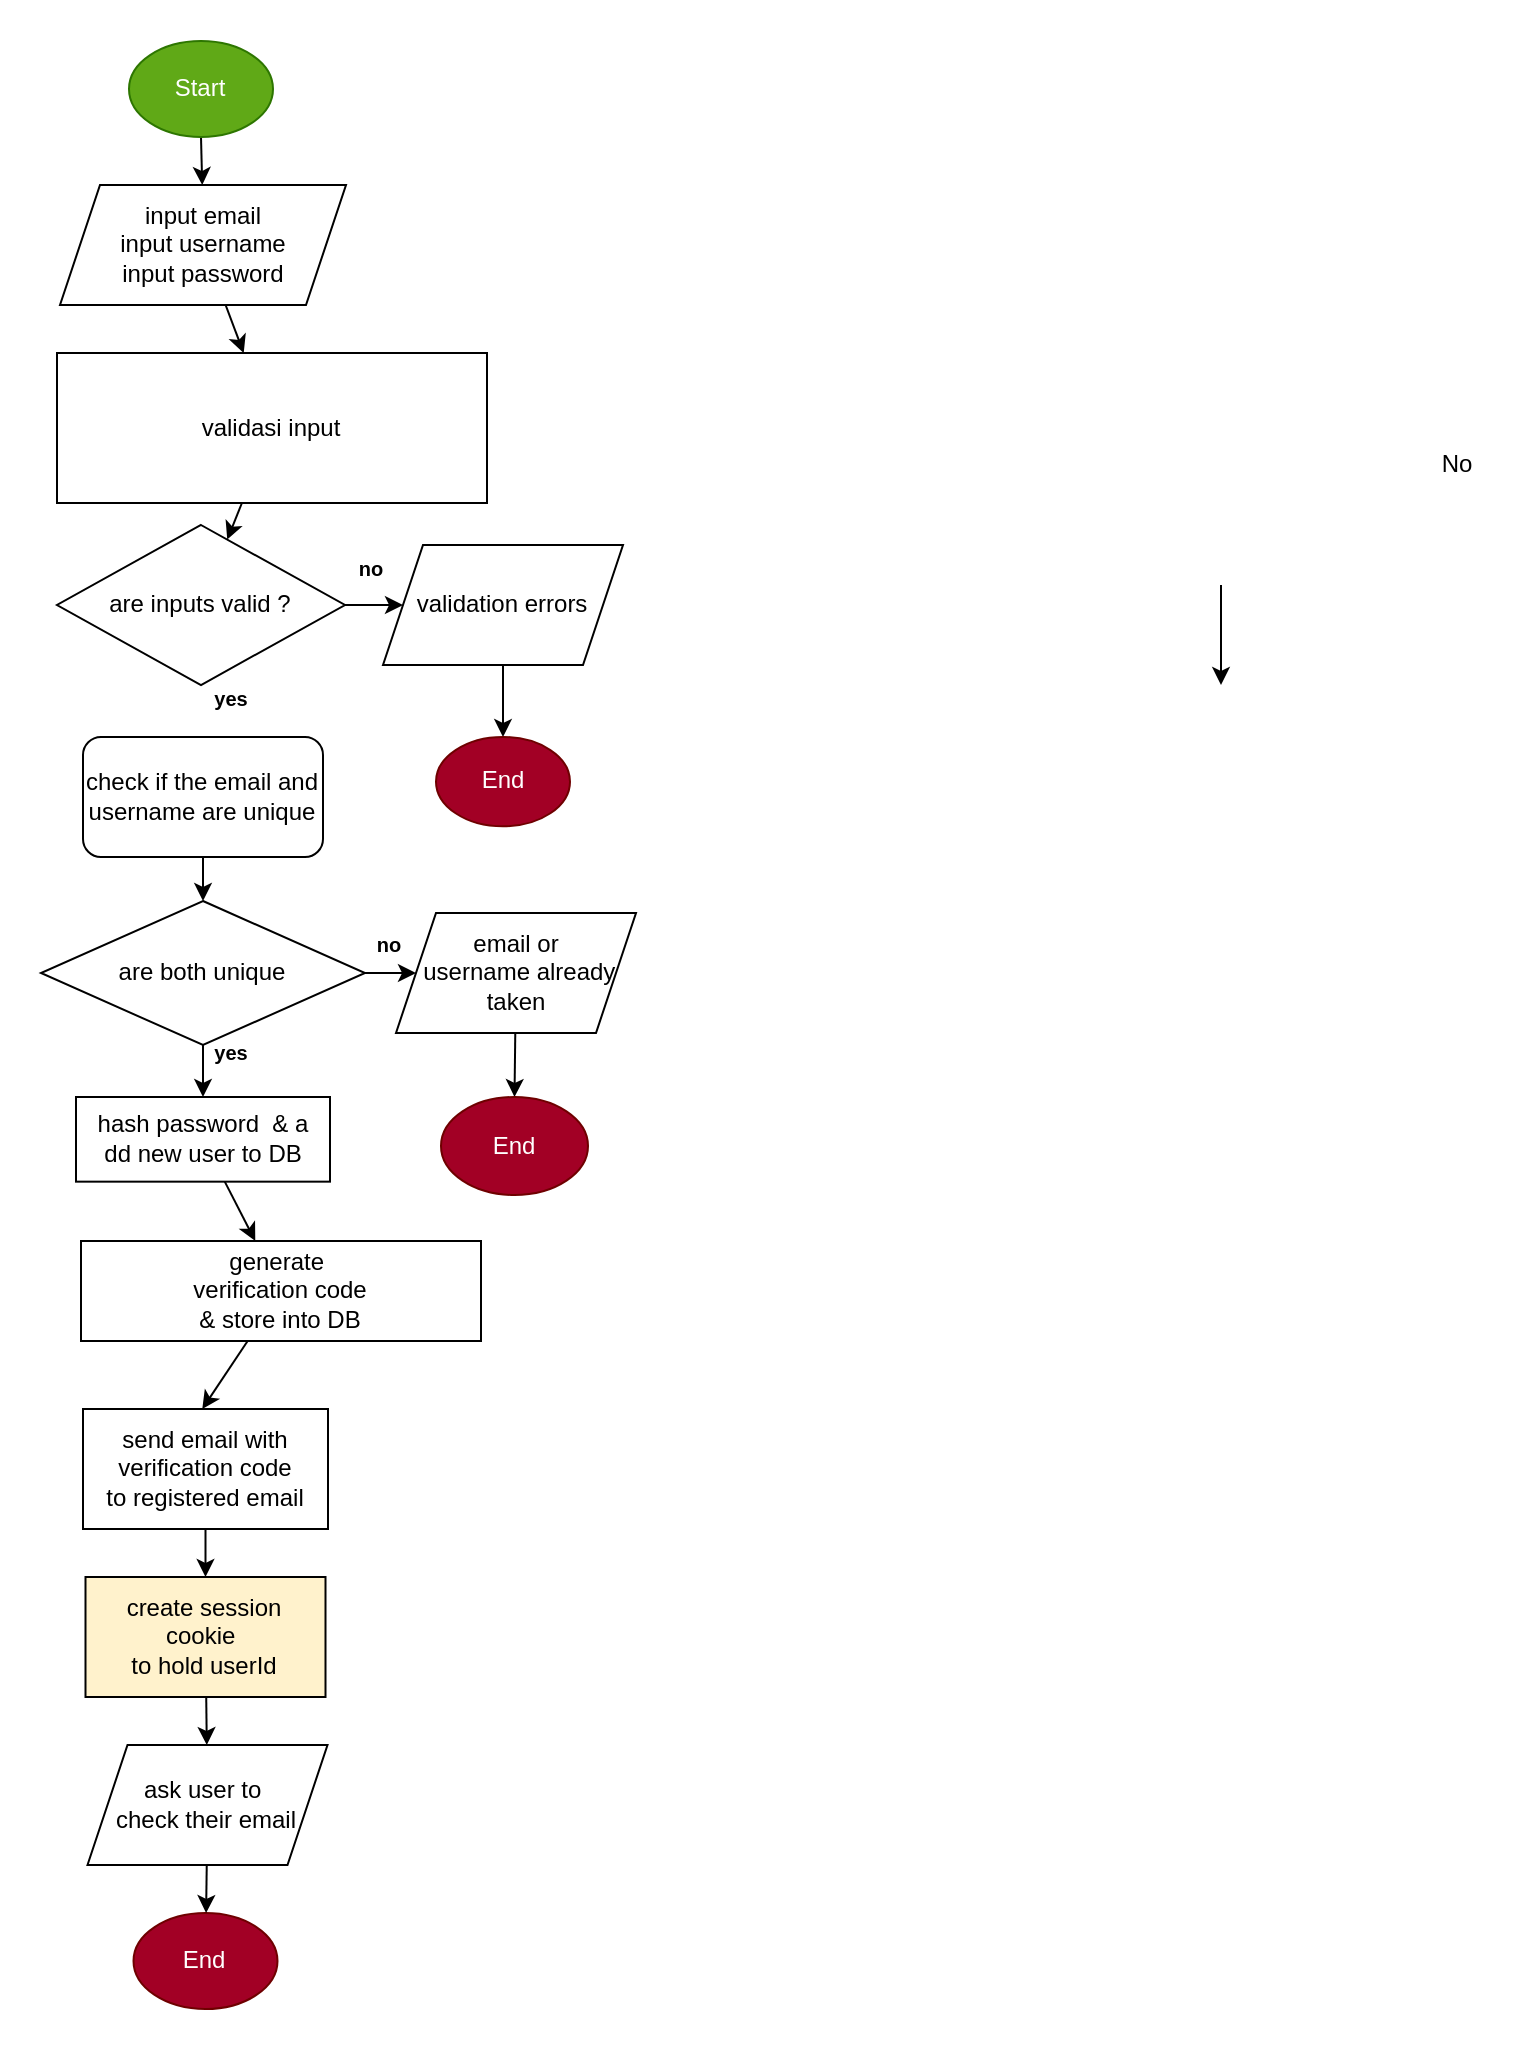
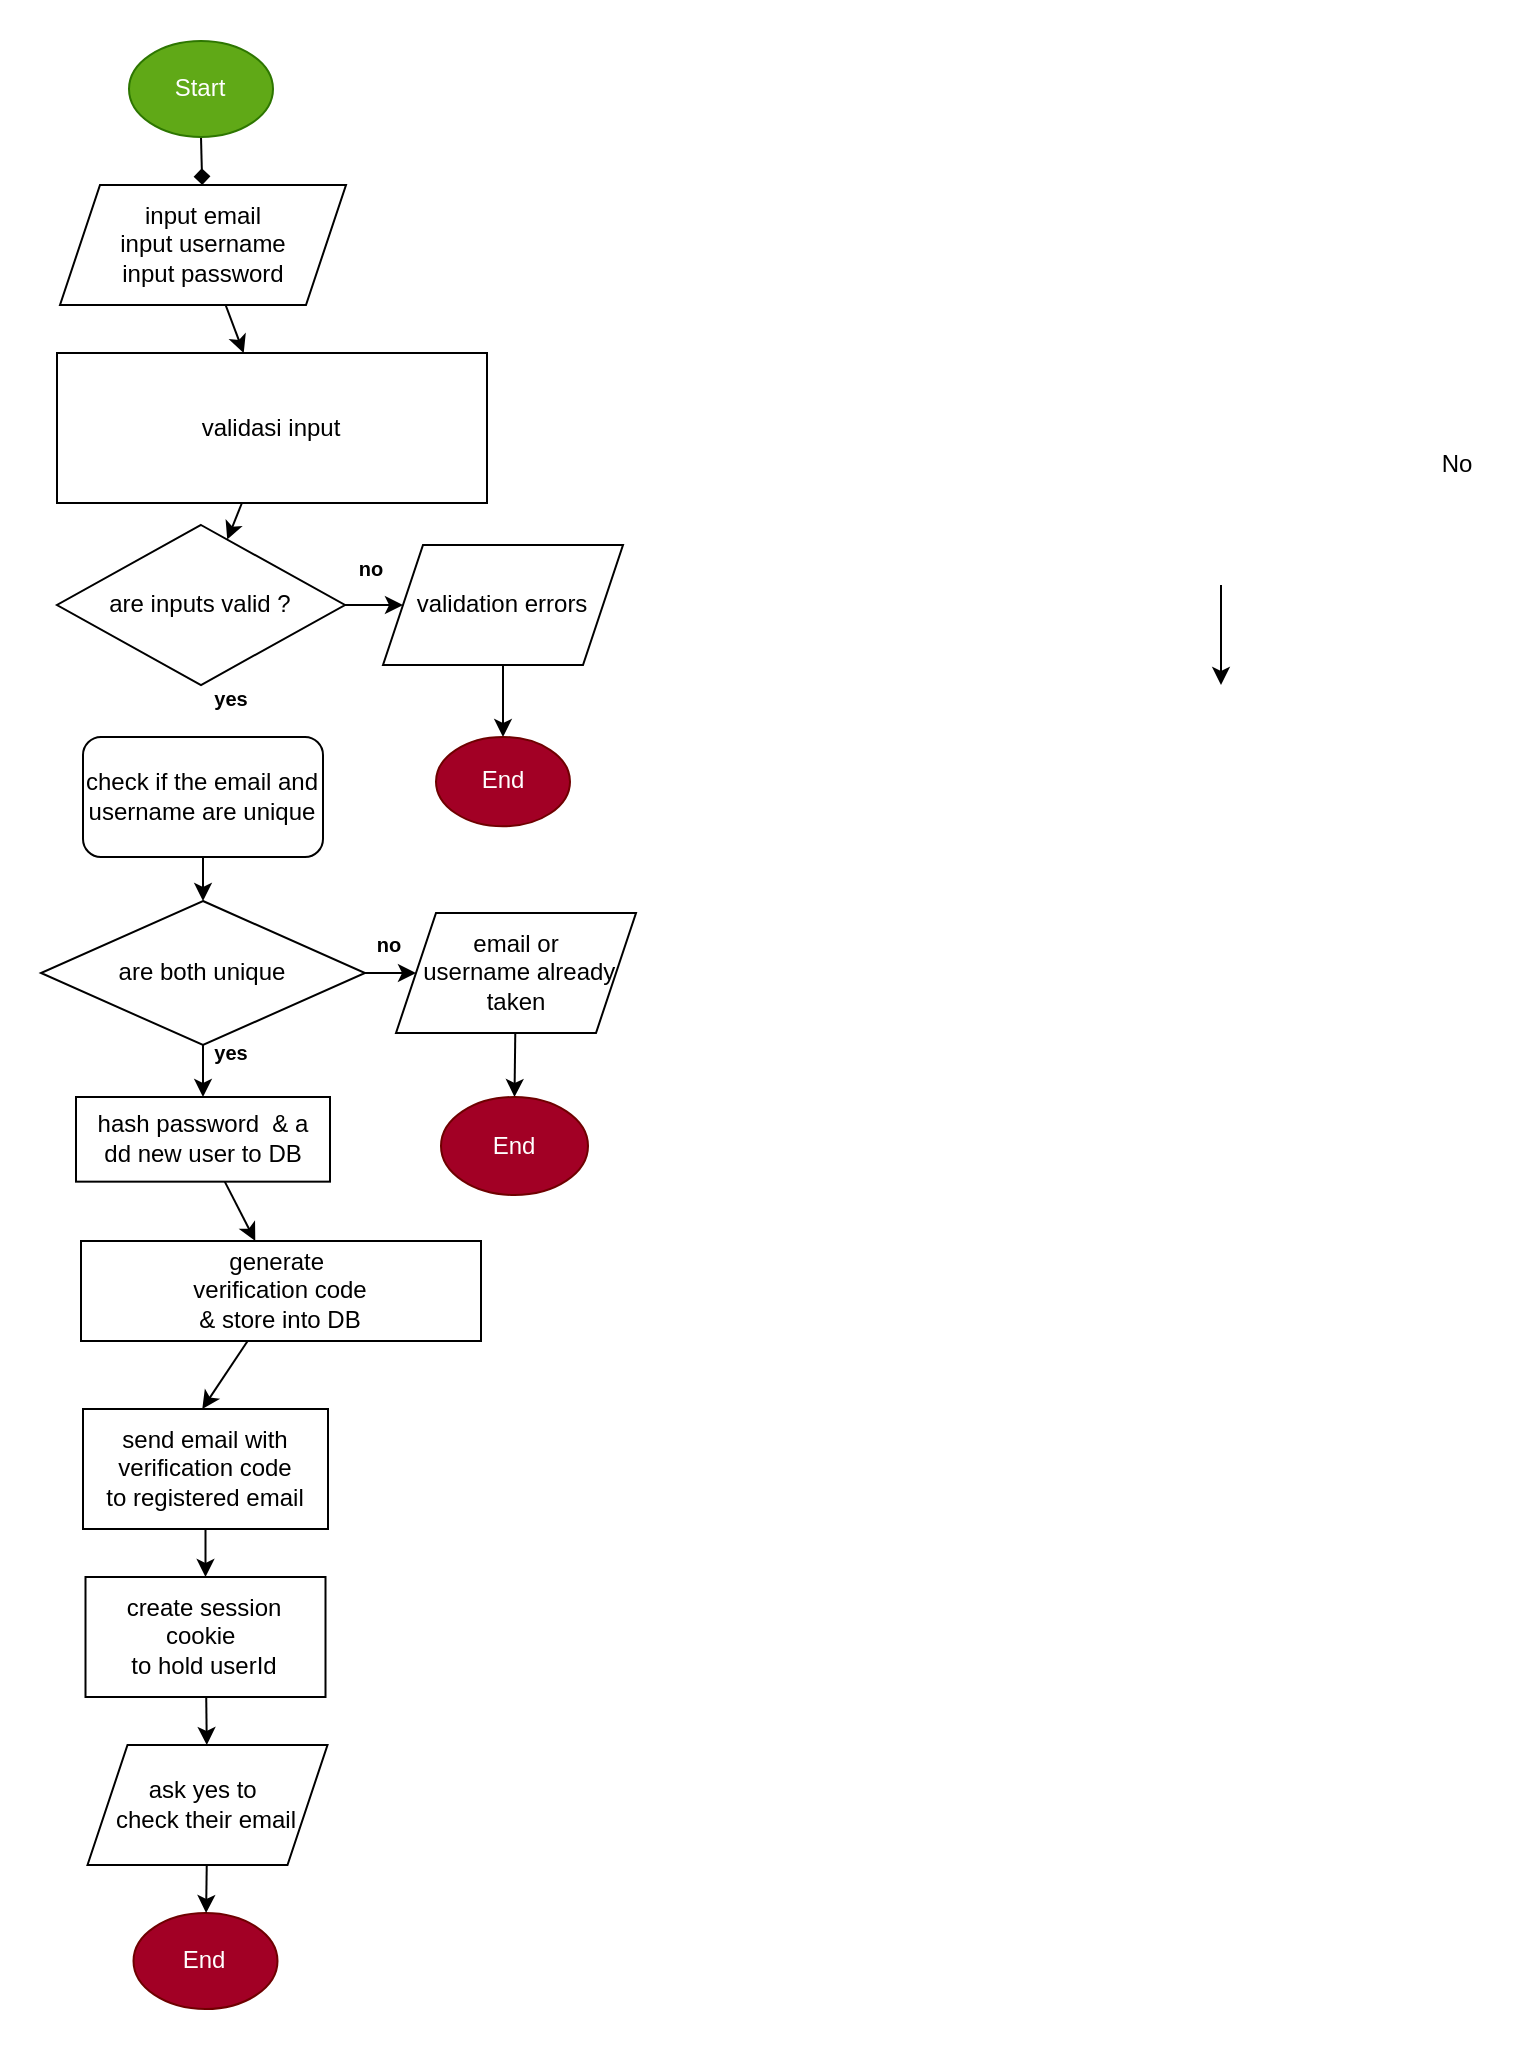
  <mxCell id="0" />
  <mxCell id="1" parent="0" />
- <mxCell id="2" value="" style="edgeStyle=none;html=1;" parent="1" source="3" target="5" edge="1"><mxGeometry relative="1" as="geometry" /></mxCell>
+ <mxCell id="2" value="" style="edgeStyle=none;html=1;endArrow=diamond;" parent="1" source="3" target="5" edge="1"><mxGeometry relative="1" as="geometry" /></mxCell>
  <mxCell id="3" value="Start" style="ellipse;whiteSpace=wrap;html=1;fillColor=#60a917;fontColor=#ffffff;strokeColor=#2D7600;" parent="1" vertex="1"><mxGeometry x="64" y="20" width="72" height="48" as="geometry" /></mxCell>
  <mxCell id="4" value="" style="edgeStyle=none;html=1;" parent="1" source="5" target="22" edge="1"><mxGeometry relative="1" as="geometry" /></mxCell>
  <mxCell id="5" value="input email&lt;br&gt;input username&lt;br&gt;input password" style="shape=parallelogram;perimeter=parallelogramPerimeter;whiteSpace=wrap;html=1;fixedSize=1;" parent="1" vertex="1"><mxGeometry x="29.5" y="92" width="143" height="60" as="geometry" /></mxCell>
  <mxCell id="6" value="" style="edgeStyle=none;html=1;" parent="1" source="7" target="24" edge="1"><mxGeometry relative="1" as="geometry" /></mxCell>
  <mxCell id="7" value="are inputs valid ?" style="rhombus;whiteSpace=wrap;html=1;" parent="1" vertex="1"><mxGeometry x="28" y="262" width="144" height="80" as="geometry" /></mxCell>
  <mxCell id="8" value="" style="edgeStyle=none;html=1;" parent="1" source="9" target="11" edge="1"><mxGeometry relative="1" as="geometry" /></mxCell>
  <mxCell id="9" value="hash password&amp;nbsp; &amp;amp; a&lt;div&gt;dd new user to DB&lt;/div&gt;" style="rounded=0;whiteSpace=wrap;html=1;" parent="1" vertex="1"><mxGeometry x="37.5" y="548" width="127" height="42.33" as="geometry" /></mxCell>
  <mxCell id="10" value="" style="edgeStyle=none;html=1;" parent="1" source="11" edge="1"><mxGeometry relative="1" as="geometry"><mxPoint x="100.643" y="704" as="targetPoint" /></mxGeometry></mxCell>
  <mxCell id="11" value="generate&amp;nbsp;&lt;div&gt;verification code&lt;/div&gt;&lt;div&gt;&amp;amp; store into DB&lt;/div&gt;" style="rounded=0;whiteSpace=wrap;html=1;" parent="1" vertex="1"><mxGeometry x="40" y="620" width="200" height="50" as="geometry" /></mxCell>
  <mxCell id="12" value="End" style="ellipse;whiteSpace=wrap;html=1;fillColor=#a20025;fontColor=#ffffff;strokeColor=#6F0000;" parent="1" vertex="1"><mxGeometry x="66.25" y="956" width="72" height="48" as="geometry" /></mxCell>
  <mxCell id="13" value="" style="edgeStyle=none;html=1;" parent="1" source="14" target="20" edge="1"><mxGeometry relative="1" as="geometry" /></mxCell>
  <mxCell id="14" value="send email with verification code&lt;div&gt;to registered email&lt;/div&gt;" style="rounded=0;whiteSpace=wrap;html=1;" parent="1" vertex="1"><mxGeometry x="41" y="704" width="122.5" height="60" as="geometry" /></mxCell>
  <mxCell id="15" value="" style="edgeStyle=none;html=1;" parent="1" source="16" target="12" edge="1"><mxGeometry relative="1" as="geometry" /></mxCell>
- <mxCell id="16" value="ask user to&amp;nbsp;&lt;div&gt;check their email&lt;/div&gt;" style="shape=parallelogram;perimeter=parallelogramPerimeter;whiteSpace=wrap;html=1;fixedSize=1;" parent="1" vertex="1"><mxGeometry x="43.25" y="872" width="120" height="60" as="geometry" /></mxCell>
+ <mxCell id="16" value="ask yes to&amp;nbsp;&lt;div&gt;check their email&lt;/div&gt;" style="shape=parallelogram;perimeter=parallelogramPerimeter;whiteSpace=wrap;html=1;fixedSize=1;" parent="1" vertex="1"><mxGeometry x="43.25" y="872" width="120" height="60" as="geometry" /></mxCell>
  <mxCell id="17" value="" style="endArrow=classic;html=1;exitX=0.5;exitY=1;exitDx=0;exitDy=0;" parent="1" edge="1"><mxGeometry width="50" height="50" relative="1" as="geometry"><mxPoint x="610" y="292" as="sourcePoint" /><mxPoint x="610" y="342" as="targetPoint" /></mxGeometry></mxCell>
  <mxCell id="18" value="No" style="text;html=1;resizable=0;autosize=1;align=center;verticalAlign=middle;points=[];fillColor=none;strokeColor=none;rounded=0;" parent="1" vertex="1"><mxGeometry x="712.5" y="222" width="30" height="20" as="geometry" /></mxCell>
  <mxCell id="19" value="" style="edgeStyle=none;html=1;" parent="1" source="20" target="16" edge="1"><mxGeometry relative="1" as="geometry" /></mxCell>
- <mxCell id="20" value="create session cookie&amp;nbsp;&lt;div&gt;to hold userId&lt;/div&gt;" style="rounded=0;whiteSpace=wrap;html=1;fillColor=#fff2cc;" parent="1" vertex="1"><mxGeometry x="42.25" y="788" width="120" height="60" as="geometry" /></mxCell>
+ <mxCell id="20" value="create session cookie&amp;nbsp;&lt;div&gt;to hold userId&lt;/div&gt;" style="rounded=0;whiteSpace=wrap;html=1;" parent="1" vertex="1"><mxGeometry x="42.25" y="788" width="120" height="60" as="geometry" /></mxCell>
  <mxCell id="21" value="" style="edgeStyle=none;html=1;" parent="1" source="22" target="7" edge="1"><mxGeometry relative="1" as="geometry" /></mxCell>
  <mxCell id="22" value="validasi input" style="rounded=0;whiteSpace=wrap;html=1;" parent="1" vertex="1"><mxGeometry x="28" y="176" width="215" height="75" as="geometry" /></mxCell>
  <mxCell id="23" value="" style="edgeStyle=none;html=1;" parent="1" source="24" target="25" edge="1"><mxGeometry relative="1" as="geometry" /></mxCell>
  <mxCell id="24" value="validation errors" style="shape=parallelogram;perimeter=parallelogramPerimeter;whiteSpace=wrap;html=1;fixedSize=1;" parent="1" vertex="1"><mxGeometry x="191" y="272" width="120" height="60" as="geometry" /></mxCell>
  <mxCell id="25" value="End" style="ellipse;whiteSpace=wrap;html=1;fillColor=light-dark(#A20025,#FF6666);fontColor=#ffffff;strokeColor=#6F0000;" parent="1" vertex="1"><mxGeometry x="217.5" y="368" width="67" height="44.67" as="geometry" /></mxCell>
  <mxCell id="26" value="" style="edgeStyle=none;html=1;" parent="1" source="27" target="32" edge="1"><mxGeometry relative="1" as="geometry" /></mxCell>
  <mxCell id="27" value="check if the email and username are unique" style="whiteSpace=wrap;html=1;rounded=1;" parent="1" vertex="1"><mxGeometry x="41" y="368" width="120" height="60" as="geometry" /></mxCell>
  <mxCell id="28" value="&lt;font style=&quot;font-size: 10px; color: light-dark(rgb(0, 0, 0), rgb(255, 102, 102));&quot;&gt;no&lt;/font&gt;" style="text;strokeColor=none;fillColor=none;html=1;fontSize=24;fontStyle=1;verticalAlign=middle;align=center;fontColor=light-dark(#000000,#FF6666);" parent="1" vertex="1"><mxGeometry x="172.5" y="262" width="24" height="36" as="geometry" /></mxCell>
  <mxCell id="29" value="&lt;font style=&quot;font-size: 10px; color: light-dark(rgb(0, 0, 0), rgb(0, 204, 0));&quot;&gt;yes&lt;/font&gt;" style="text;strokeColor=none;fillColor=none;html=1;fontSize=24;fontStyle=1;verticalAlign=middle;align=center;fontColor=light-dark(#000000,#00CC00);" parent="1" vertex="1"><mxGeometry x="103" y="327" width="24" height="36" as="geometry" /></mxCell>
  <mxCell id="30" value="" style="edgeStyle=none;html=1;" parent="1" source="32" target="35" edge="1"><mxGeometry relative="1" as="geometry" /></mxCell>
  <mxCell id="31" value="" style="edgeStyle=none;html=1;" parent="1" source="32" target="9" edge="1"><mxGeometry relative="1" as="geometry" /></mxCell>
  <mxCell id="32" value="are both unique" style="rhombus;whiteSpace=wrap;html=1;" parent="1" vertex="1"><mxGeometry x="20" y="450" width="162" height="72" as="geometry" /></mxCell>
  <mxCell id="33" value="&lt;font style=&quot;font-size: 10px; color: light-dark(rgb(0, 0, 0), rgb(255, 102, 102));&quot;&gt;no&lt;/font&gt;" style="text;strokeColor=none;fillColor=none;html=1;fontSize=24;fontStyle=1;verticalAlign=middle;align=center;fontColor=light-dark(#000000,#FF6666);" parent="1" vertex="1"><mxGeometry x="182" y="450" width="24" height="36" as="geometry" /></mxCell>
  <mxCell id="34" value="" style="edgeStyle=none;html=1;" parent="1" source="35" target="36" edge="1"><mxGeometry relative="1" as="geometry" /></mxCell>
  <mxCell id="35" value="email or&lt;div&gt;&amp;nbsp;username already taken&lt;/div&gt;" style="shape=parallelogram;perimeter=parallelogramPerimeter;whiteSpace=wrap;html=1;fixedSize=1;" parent="1" vertex="1"><mxGeometry x="197.5" y="456" width="120" height="60" as="geometry" /></mxCell>
  <mxCell id="36" value="End" style="ellipse;whiteSpace=wrap;html=1;fillColor=light-dark(#A20025,#FF6666);fontColor=#ffffff;strokeColor=#6F0000;" parent="1" vertex="1"><mxGeometry x="220" y="548" width="73.5" height="49" as="geometry" /></mxCell>
  <mxCell id="37" value="&lt;font style=&quot;font-size: 10px; color: light-dark(rgb(0, 0, 0), rgb(0, 204, 0));&quot;&gt;yes&lt;/font&gt;" style="text;strokeColor=none;fillColor=none;html=1;fontSize=24;fontStyle=1;verticalAlign=middle;align=center;fontColor=light-dark(#000000,#00CC00);" parent="1" vertex="1"><mxGeometry x="103" y="504" width="24" height="36" as="geometry" /></mxCell>
